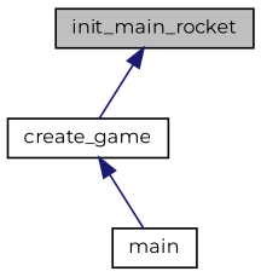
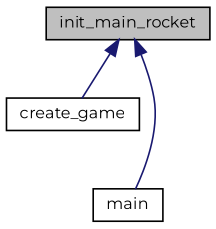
  digraph {
    fontname=Montserrat
    rankdir=TB
    node [color=black fillcolor=white fontname=Montserrat fontsize=10 shape=record style=filled]
    edge [color=midnightblue dir=back fontname=Montserrat fontsize=10 labelfontname=Helvetica labelfontsize=10 style=solid]
    n1 [fillcolor=grey75 fontcolor=black height=0.2 label=init_main_rocket width=0.4]
    n2 [height=0.2 label=create_game width=0.4]
    n3 [height=0.2 label=main width=0.4]
    n1 -> n2
-   n2 -> n3
+   n1 -> n3
  }
